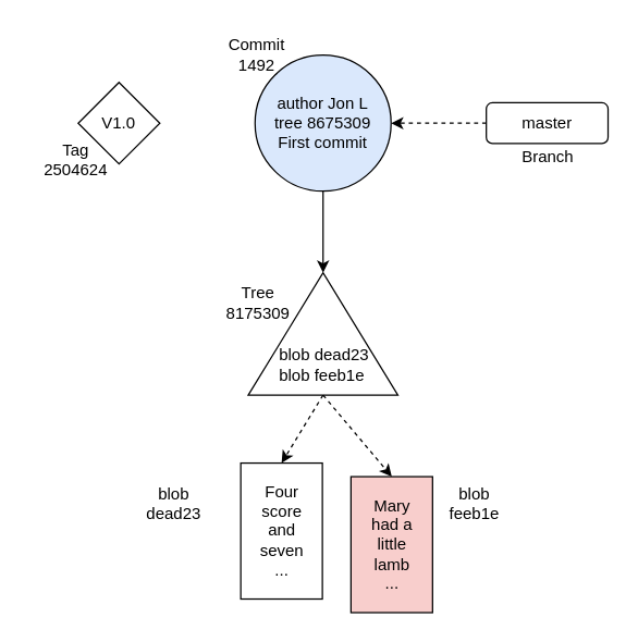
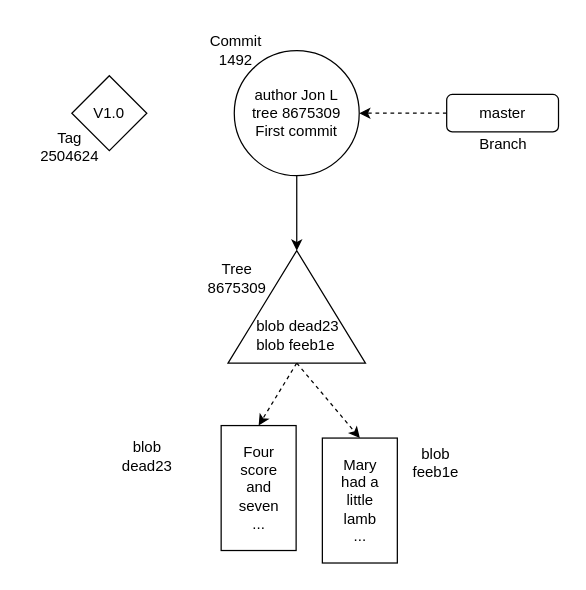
  <mxCell id="0" />
  <mxCell id="1" parent="0" />
  <mxCell id="2" value="V1.0" style="rhombus;whiteSpace=wrap;html=1;" vertex="1" parent="1"><mxGeometry x="57" y="60" width="60" height="60" as="geometry" /></mxCell>
  <mxCell id="3" value="Tag&lt;br&gt;2504624" style="text;html=1;align=center;verticalAlign=middle;resizable=0;points=[];autosize=1;strokeColor=none;fillColor=none;" vertex="1" parent="1"><mxGeometry x="20" y="97" width="70" height="40" as="geometry" /></mxCell>
  <mxCell id="4" value="" style="edgeStyle=orthogonalEdgeStyle;rounded=0;orthogonalLoop=1;jettySize=auto;html=1;" edge="1" parent="1" source="5" target="7"><mxGeometry relative="1" as="geometry" /></mxCell>
- <mxCell id="5" value="author Jon L&lt;br&gt;tree 8675309&lt;br&gt;First commit" style="ellipse;whiteSpace=wrap;html=1;fillColor=#dae8fc;" vertex="1" parent="1"><mxGeometry x="187" y="40" width="100" height="100" as="geometry" /></mxCell>
+ <mxCell id="5" value="author Jon L&lt;br&gt;tree 8675309&lt;br&gt;First commit" style="ellipse;whiteSpace=wrap;html=1;" vertex="1" parent="1"><mxGeometry x="187" y="40" width="100" height="100" as="geometry" /></mxCell>
  <mxCell id="6" value="" style="rounded=0;orthogonalLoop=1;jettySize=auto;html=1;dashed=1;exitX=0;exitY=0.5;exitDx=0;exitDy=0;entryX=0.5;entryY=0;entryDx=0;entryDy=0;" edge="1" parent="1" source="7" target="11"><mxGeometry relative="1" as="geometry" /></mxCell>
  <mxCell id="7" value="" style="triangle;whiteSpace=wrap;html=1;direction=north;" vertex="1" parent="1"><mxGeometry x="182" y="200" width="110" height="90" as="geometry" /></mxCell>
  <mxCell id="8" value="blob dead23&lt;br style=&quot;border-color: var(--border-color);&quot;&gt;&lt;span style=&quot;&quot;&gt;blob feeb1e&lt;/span&gt;" style="text;html=1;align=left;verticalAlign=middle;resizable=0;points=[];autosize=1;strokeColor=none;fillColor=none;" vertex="1" parent="1"><mxGeometry x="203" y="248" width="90" height="40" as="geometry" /></mxCell>
- <mxCell id="9" value="Tree&lt;br&gt;8175309" style="text;html=1;align=center;verticalAlign=middle;resizable=0;points=[];autosize=1;strokeColor=none;fillColor=none;" vertex="1" parent="1"><mxGeometry x="154" y="202" width="70" height="40" as="geometry" /></mxCell>
+ <mxCell id="9" value="Tree&lt;br&gt;8675309" style="text;html=1;align=center;verticalAlign=middle;resizable=0;points=[];autosize=1;strokeColor=none;fillColor=none;" vertex="1" parent="1"><mxGeometry x="154" y="202" width="70" height="40" as="geometry" /></mxCell>
  <mxCell id="10" value="Commit&lt;br&gt;1492" style="text;html=1;align=center;verticalAlign=middle;resizable=0;points=[];autosize=1;strokeColor=none;fillColor=none;" vertex="1" parent="1"><mxGeometry x="158" y="20" width="60" height="40" as="geometry" /></mxCell>
  <mxCell id="11" value="Four&lt;br&gt;score&lt;br&gt;and&lt;br&gt;seven&lt;br&gt;..." style="whiteSpace=wrap;html=1;" vertex="1" parent="1"><mxGeometry x="176.5" y="340" width="60" height="100" as="geometry" /></mxCell>
- <mxCell id="12" value="Mary&lt;br&gt;had a&lt;br&gt;little&lt;br&gt;lamb&lt;br&gt;..." style="whiteSpace=wrap;html=1;fillColor=#f8cecc;" vertex="1" parent="1"><mxGeometry x="257.5" y="350" width="60" height="100" as="geometry" /></mxCell>
+ <mxCell id="12" value="Mary&lt;br&gt;had a&lt;br&gt;little&lt;br&gt;lamb&lt;br&gt;..." style="whiteSpace=wrap;html=1;" vertex="1" parent="1"><mxGeometry x="257.5" y="350" width="60" height="100" as="geometry" /></mxCell>
  <mxCell id="13" value="" style="rounded=0;orthogonalLoop=1;jettySize=auto;html=1;dashed=1;entryX=0.5;entryY=0;entryDx=0;entryDy=0;exitX=0;exitY=0.5;exitDx=0;exitDy=0;" edge="1" parent="1" source="7" target="12"><mxGeometry relative="1" as="geometry"><mxPoint x="237" y="310" as="sourcePoint" /><mxPoint x="210" y="380" as="targetPoint" /></mxGeometry></mxCell>
- <mxCell id="14" value="blob&lt;br&gt;dead23" style="text;html=1;align=center;verticalAlign=middle;resizable=0;points=[];autosize=1;strokeColor=none;fillColor=none;" vertex="1" parent="1"><mxGeometry x="96.5" y="350" width="60" height="40" as="geometry" /></mxCell>
+ <mxCell id="14" value="blob&lt;br&gt;dead23" style="text;html=1;align=center;verticalAlign=middle;resizable=0;points=[];autosize=1;strokeColor=none;fillColor=none;" vertex="1" parent="1"><mxGeometry x="86.5" y="345" width="60" height="40" as="geometry" /></mxCell>
  <mxCell id="15" value="blob&lt;br&gt;feeb1e" style="text;html=1;align=center;verticalAlign=middle;resizable=0;points=[];autosize=1;strokeColor=none;fillColor=none;" vertex="1" parent="1"><mxGeometry x="317.5" y="350" width="60" height="40" as="geometry" /></mxCell>
  <mxCell id="16" value="" style="edgeStyle=orthogonalEdgeStyle;rounded=0;orthogonalLoop=1;jettySize=auto;html=1;dashed=1;" edge="1" parent="1" source="17" target="5"><mxGeometry relative="1" as="geometry" /></mxCell>
  <mxCell id="17" value="master" style="rounded=1;whiteSpace=wrap;html=1;" vertex="1" parent="1"><mxGeometry x="357" y="75" width="89.5" height="30" as="geometry" /></mxCell>
  <mxCell id="18" value="Branch" style="text;html=1;align=center;verticalAlign=middle;resizable=0;points=[];autosize=1;strokeColor=none;fillColor=none;" vertex="1" parent="1"><mxGeometry x="371.75" y="100" width="60" height="30" as="geometry" /></mxCell>
